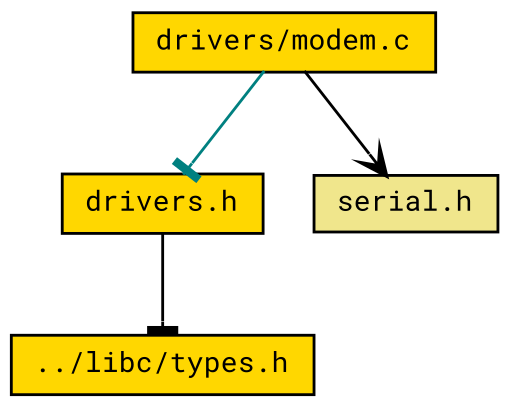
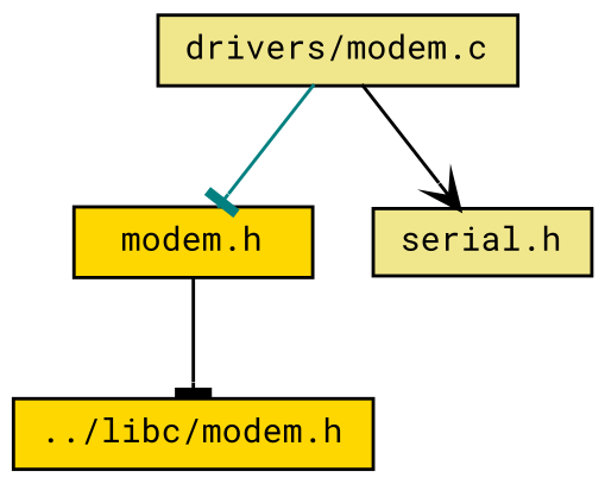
  digraph {
    fontname="Roboto Mono"
    node [color=black fillcolor=khaki fontname="Roboto Mono" fontsize=10 shape=record style=filled]
    edge [arrowhead=tee color=black fontname="Roboto Mono" fontsize=10 labelfontname=Helvetica labelfontsize=10 style=solid]
-   n1 [fillcolor=gold fontcolor=black height=0.2 label="drivers/modem.c" width=0.4]
-   n2 [fillcolor=gold height=0.2 label="drivers.h" width=0.4]
+   n1 [fontcolor=black height=0.2 label="drivers/modem.c" width=0.4]
+   n2 [fillcolor=gold height=0.2 label="modem.h" width=0.4]
    n3 [height=0.2 label="serial.h" width=0.4]
-   n4 [fillcolor=gold height=0.2 label="../libc/types.h" width=0.4]
+   n4 [fillcolor=gold height=0.2 label="../libc/modem.h" width=0.4]
    n1 -> n2 [color=teal]
    n1 -> n3 [arrowhead=vee]
    n2 -> n4
  }
